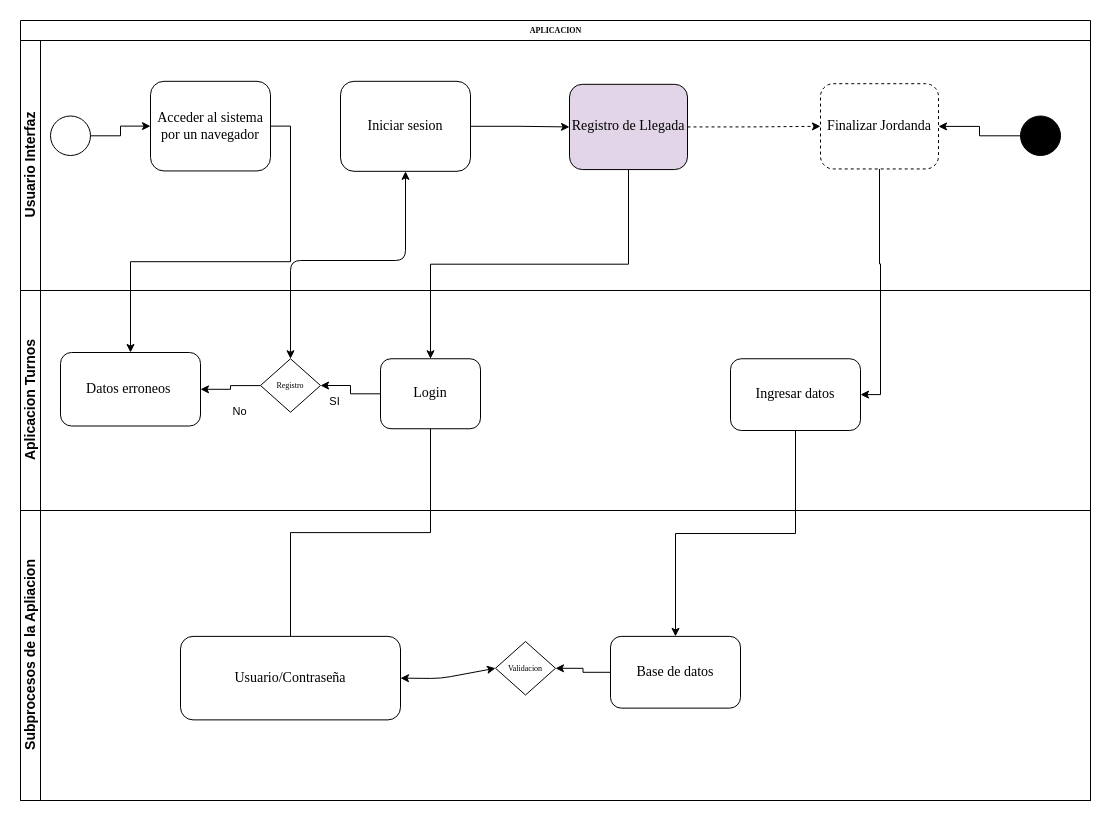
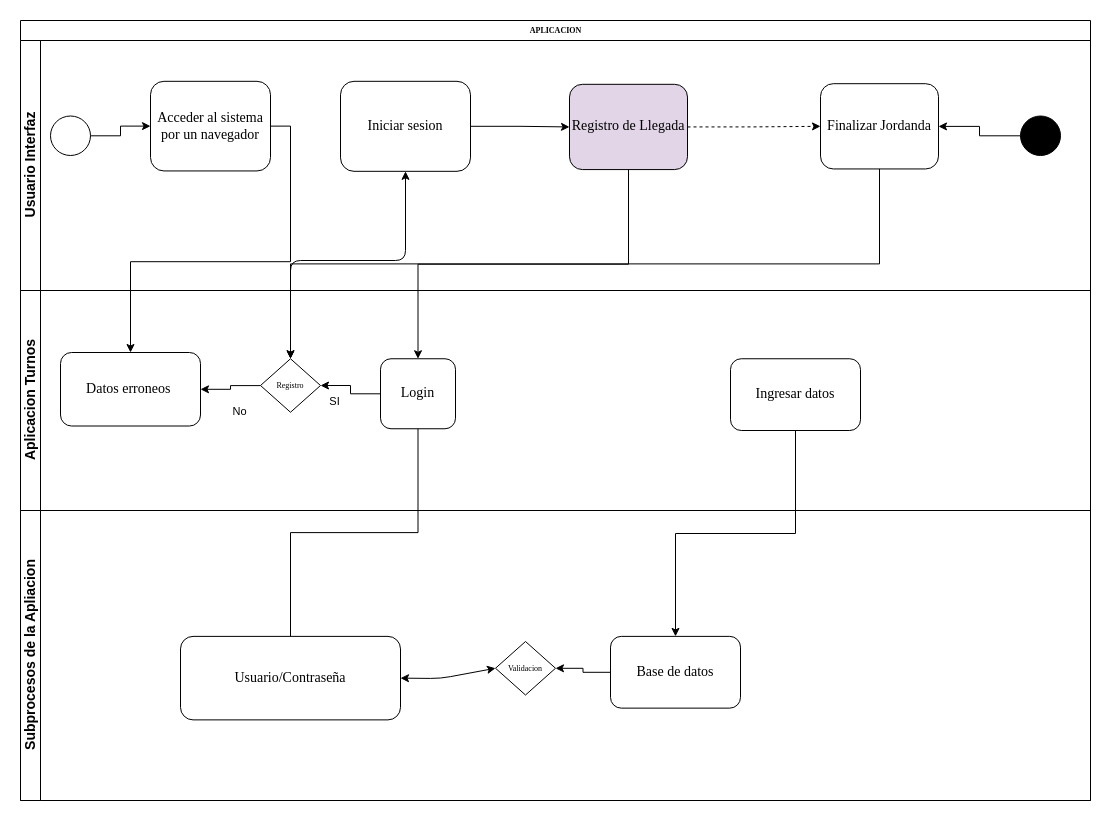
  <mxCell id="0" />
  <mxCell id="1" parent="0" />
  <mxCell id="2" value="No" style="edgeLabel;html=1;align=center;verticalAlign=middle;resizable=0;points=[];" vertex="1" connectable="0" parent="1"><mxGeometry x="179.995" y="371.75" as="geometry"><mxPoint x="59" y="39" as="offset" /></mxGeometry></mxCell>
  <mxCell id="3" value="APLICACION" style="swimlane;html=1;childLayout=stackLayout;horizontal=1;startSize=20;horizontalStack=0;rounded=0;shadow=0;labelBackgroundColor=none;strokeWidth=1;fontFamily=Verdana;fontSize=8;align=center;" parent="1" vertex="1"><mxGeometry x="20" y="20" width="1070" height="780" as="geometry"><mxRectangle x="180" y="70" width="50" height="40" as="alternateBounds" /></mxGeometry></mxCell>
  <mxCell id="4" value="&lt;font style=&quot;font-size: 14px&quot;&gt;Usuario Interfaz&lt;/font&gt;" style="swimlane;html=1;startSize=20;horizontal=0;" parent="3" vertex="1"><mxGeometry y="20" width="1070" height="250" as="geometry"><mxRectangle y="20" width="680" height="20" as="alternateBounds" /></mxGeometry></mxCell>
  <mxCell id="5" value="&lt;font style=&quot;font-size: 14px&quot;&gt;Registro de Llegada&lt;/font&gt;" style="rounded=1;whiteSpace=wrap;html=1;shadow=0;labelBackgroundColor=none;strokeWidth=1;fontFamily=Verdana;fontSize=8;align=center;fillColor=#e1d5e7;" vertex="1" parent="4"><mxGeometry x="549" y="43.82" width="118" height="85.25" as="geometry" /></mxCell>
  <mxCell id="6" value="&lt;font style=&quot;font-size: 14px&quot;&gt;Acceder al sistema por un navegador&lt;/font&gt;" style="rounded=1;whiteSpace=wrap;html=1;shadow=0;labelBackgroundColor=none;strokeWidth=1;fontFamily=Verdana;fontSize=8;align=center;" parent="4" vertex="1"><mxGeometry x="130" y="40.82" width="120" height="89.62" as="geometry" /></mxCell>
- <mxCell id="7" value="&lt;font style=&quot;font-size: 14px&quot;&gt;Finalizar Jordanda&lt;/font&gt;" style="rounded=1;whiteSpace=wrap;html=1;shadow=0;labelBackgroundColor=none;strokeWidth=1;fontFamily=Verdana;fontSize=8;align=center;dashed=1;" vertex="1" parent="4"><mxGeometry x="800" y="43.2" width="118" height="85.25" as="geometry" /></mxCell>
+ <mxCell id="7" value="&lt;font style=&quot;font-size: 14px&quot;&gt;Finalizar Jordanda&lt;/font&gt;" style="rounded=1;whiteSpace=wrap;html=1;shadow=0;labelBackgroundColor=none;strokeWidth=1;fontFamily=Verdana;fontSize=8;align=center;" vertex="1" parent="4"><mxGeometry x="800" y="43.2" width="118" height="85.25" as="geometry" /></mxCell>
  <mxCell id="8" style="edgeStyle=orthogonalEdgeStyle;rounded=0;orthogonalLoop=1;jettySize=auto;html=1;" edge="1" parent="4" source="9" target="7"><mxGeometry relative="1" as="geometry" /></mxCell>
  <mxCell id="9" value="" style="ellipse;whiteSpace=wrap;html=1;rounded=0;shadow=0;labelBackgroundColor=none;strokeWidth=1;fontFamily=Verdana;fontSize=8;align=center;fillColor=#000000;" vertex="1" parent="4"><mxGeometry x="1000" y="75.5" width="40" height="39.5" as="geometry" /></mxCell>
  <mxCell id="10" value="" style="ellipse;whiteSpace=wrap;html=1;rounded=0;shadow=0;labelBackgroundColor=none;strokeWidth=1;fontFamily=Verdana;fontSize=8;align=center;" parent="4" vertex="1"><mxGeometry x="30" y="75.5" width="40" height="39.5" as="geometry" /></mxCell>
  <mxCell id="11" style="edgeStyle=orthogonalEdgeStyle;rounded=0;orthogonalLoop=1;jettySize=auto;html=1;entryX=0;entryY=0.5;entryDx=0;entryDy=0;" edge="1" parent="4" source="10" target="6"><mxGeometry relative="1" as="geometry"><mxPoint x="80" y="75.5" as="targetPoint" /></mxGeometry></mxCell>
  <mxCell id="12" style="edgeStyle=orthogonalEdgeStyle;rounded=0;orthogonalLoop=1;jettySize=auto;html=1;exitX=1;exitY=0.5;exitDx=0;exitDy=0;" edge="1" parent="4" source="6" target="19"><mxGeometry relative="1" as="geometry"><mxPoint x="220" y="76" as="targetPoint" /></mxGeometry></mxCell>
  <mxCell id="13" style="edgeStyle=orthogonalEdgeStyle;rounded=0;orthogonalLoop=1;jettySize=auto;html=1;entryX=0;entryY=0.5;entryDx=0;entryDy=0;" edge="1" parent="4" source="14" target="5"><mxGeometry relative="1" as="geometry" /></mxCell>
  <mxCell id="14" value="&lt;font style=&quot;font-size: 14px&quot;&gt;Iniciar sesion&lt;/font&gt;" style="rounded=1;whiteSpace=wrap;html=1;shadow=0;labelBackgroundColor=none;strokeWidth=1;fontFamily=Verdana;fontSize=8;align=center;" vertex="1" parent="4"><mxGeometry x="320" y="40.82" width="130" height="90" as="geometry" /></mxCell>
  <mxCell id="15" style="edgeStyle=orthogonalEdgeStyle;rounded=0;orthogonalLoop=1;jettySize=auto;html=1;exitX=1;exitY=0.5;exitDx=0;exitDy=0;entryX=0;entryY=0.5;entryDx=0;entryDy=0;dashed=1;" edge="1" parent="4" source="5" target="7"><mxGeometry relative="1" as="geometry"><mxPoint x="700" y="85.706" as="targetPoint" /></mxGeometry></mxCell>
  <mxCell id="16" value="&lt;font style=&quot;font-size: 14px&quot;&gt;Aplicacion Turnos&lt;/font&gt;" style="swimlane;html=1;startSize=20;horizontal=0;" parent="3" vertex="1"><mxGeometry y="270" width="1070" height="220" as="geometry" /></mxCell>
  <mxCell id="17" style="edgeStyle=orthogonalEdgeStyle;rounded=0;orthogonalLoop=1;jettySize=auto;html=1;" edge="1" parent="16" source="22" target="19"><mxGeometry relative="1" as="geometry" /></mxCell>
  <mxCell id="18" style="edgeStyle=orthogonalEdgeStyle;rounded=0;orthogonalLoop=1;jettySize=auto;html=1;entryX=1;entryY=0.5;entryDx=0;entryDy=0;entryPerimeter=0;" edge="1" parent="16" source="20" target="22"><mxGeometry relative="1" as="geometry" /></mxCell>
  <mxCell id="19" value="&lt;span style=&quot;font-size: 14px&quot;&gt;Datos erroneos&amp;nbsp;&lt;br&gt;&lt;/span&gt;" style="rounded=1;whiteSpace=wrap;html=1;shadow=0;labelBackgroundColor=none;strokeWidth=1;fontFamily=Verdana;fontSize=8;align=center;" parent="16" vertex="1"><mxGeometry x="40" y="62" width="140" height="73.5" as="geometry" /></mxCell>
- <mxCell id="20" value="&lt;font style=&quot;font-size: 14px&quot;&gt;Login&lt;/font&gt;" style="rounded=1;whiteSpace=wrap;html=1;shadow=0;labelBackgroundColor=none;strokeWidth=1;fontFamily=Verdana;fontSize=8;align=center;" vertex="1" parent="16"><mxGeometry x="360" y="68.25" width="100" height="70" as="geometry" /></mxCell>
+ <mxCell id="20" value="&lt;font style=&quot;font-size: 14px&quot;&gt;Login&lt;/font&gt;" style="rounded=1;whiteSpace=wrap;html=1;shadow=0;labelBackgroundColor=none;strokeWidth=1;fontFamily=Verdana;fontSize=8;align=center;" vertex="1" parent="16"><mxGeometry x="360" y="68.25" width="75" height="70" as="geometry" /></mxCell>
  <mxCell id="21" value="SI" style="edgeLabel;html=1;align=center;verticalAlign=middle;resizable=0;points=[];" vertex="1" connectable="0" parent="16"><mxGeometry x="254.995" y="71.75" as="geometry"><mxPoint x="59" y="39" as="offset" /></mxGeometry></mxCell>
  <mxCell id="22" value="Registro" style="strokeWidth=1;html=1;shape=mxgraph.flowchart.decision;whiteSpace=wrap;rounded=1;shadow=0;labelBackgroundColor=none;fontFamily=Verdana;fontSize=8;align=center;" parent="16" vertex="1"><mxGeometry x="240" y="68.25" width="60" height="53.5" as="geometry" /></mxCell>
  <mxCell id="23" value="&lt;font style=&quot;font-size: 14px&quot;&gt;Ingresar datos&lt;/font&gt;" style="rounded=1;whiteSpace=wrap;html=1;shadow=0;labelBackgroundColor=none;strokeWidth=1;fontFamily=Verdana;fontSize=8;align=center;" vertex="1" parent="16"><mxGeometry x="710" y="68.25" width="130" height="71.75" as="geometry" /></mxCell>
  <mxCell id="24" style="edgeStyle=orthogonalEdgeStyle;rounded=0;orthogonalLoop=1;jettySize=auto;html=1;exitX=0.5;exitY=1;exitDx=0;exitDy=0;" edge="1" parent="3" source="5" target="20"><mxGeometry relative="1" as="geometry" /></mxCell>
- <mxCell id="25" style="edgeStyle=orthogonalEdgeStyle;rounded=0;orthogonalLoop=1;jettySize=auto;html=1;entryX=1;entryY=0.5;entryDx=0;entryDy=0;exitX=0.5;exitY=1;exitDx=0;exitDy=0;" edge="1" parent="3" source="7" target="23"><mxGeometry relative="1" as="geometry" /></mxCell>
+ <mxCell id="25" style="edgeStyle=orthogonalEdgeStyle;rounded=0;orthogonalLoop=1;jettySize=auto;html=1;exitX=0.5;exitY=1;exitDx=0;exitDy=0;" edge="1" parent="3" source="7" target="22"><mxGeometry relative="1" as="geometry" /></mxCell>
  <mxCell id="26" style="edgeStyle=orthogonalEdgeStyle;rounded=0;orthogonalLoop=1;jettySize=auto;html=1;endArrow=none;" edge="1" parent="3" source="34" target="20"><mxGeometry relative="1" as="geometry"><mxPoint x="320" y="410" as="targetPoint" /></mxGeometry></mxCell>
  <mxCell id="27" value="" style="endArrow=classic;startArrow=classic;html=1;exitX=0.5;exitY=0;exitDx=0;exitDy=0;exitPerimeter=0;entryX=0.5;entryY=1;entryDx=0;entryDy=0;" edge="1" parent="3" source="22" target="14"><mxGeometry width="50" height="50" relative="1" as="geometry"><mxPoint x="310" y="330" as="sourcePoint" /><mxPoint x="370" y="290" as="targetPoint" /><Array as="points"><mxPoint x="270" y="240" /><mxPoint x="385" y="240" /></Array></mxGeometry></mxCell>
  <mxCell id="28" style="edgeStyle=orthogonalEdgeStyle;rounded=0;orthogonalLoop=1;jettySize=auto;html=1;" edge="1" parent="3" source="23" target="31"><mxGeometry relative="1" as="geometry" /></mxCell>
  <mxCell id="29" value="&lt;font style=&quot;font-size: 14px&quot;&gt;Subprocesos de la Apliacion&lt;br&gt;&lt;/font&gt;" style="swimlane;html=1;startSize=20;horizontal=0;" parent="3" vertex="1"><mxGeometry y="490" width="1070" height="290" as="geometry" /></mxCell>
  <mxCell id="30" value="" style="endArrow=classic;startArrow=classic;html=1;exitX=1;exitY=0.5;exitDx=0;exitDy=0;entryX=0;entryY=0.5;entryDx=0;entryDy=0;entryPerimeter=0;" edge="1" parent="29" source="34" target="33"><mxGeometry width="50" height="50" relative="1" as="geometry"><mxPoint x="475" y="197.63" as="sourcePoint" /><mxPoint x="590" y="10.2" as="targetPoint" /><Array as="points"><mxPoint x="420" y="168" /></Array></mxGeometry></mxCell>
  <mxCell id="31" value="&lt;font style=&quot;font-size: 14px&quot;&gt;Base de datos&lt;/font&gt;" style="rounded=1;whiteSpace=wrap;html=1;shadow=0;labelBackgroundColor=none;strokeWidth=1;fontFamily=Verdana;fontSize=8;align=center;" vertex="1" parent="29"><mxGeometry x="590" y="125.88" width="130" height="71.75" as="geometry" /></mxCell>
  <mxCell id="32" style="edgeStyle=orthogonalEdgeStyle;rounded=0;orthogonalLoop=1;jettySize=auto;html=1;" edge="1" parent="29" source="31" target="33"><mxGeometry relative="1" as="geometry" /></mxCell>
  <mxCell id="33" value="Validacion" style="strokeWidth=1;html=1;shape=mxgraph.flowchart.decision;whiteSpace=wrap;rounded=1;shadow=0;labelBackgroundColor=none;fontFamily=Verdana;fontSize=8;align=center;" vertex="1" parent="29"><mxGeometry x="475" y="131" width="60" height="53.5" as="geometry" /></mxCell>
  <mxCell id="34" value="&lt;font style=&quot;font-size: 14px&quot;&gt;Usuario/Contraseña&lt;/font&gt;" style="rounded=1;whiteSpace=wrap;html=1;shadow=0;labelBackgroundColor=none;strokeWidth=1;fontFamily=Verdana;fontSize=8;align=center;" parent="29" vertex="1"><mxGeometry x="160" y="125.88" width="220" height="83.5" as="geometry" /></mxCell>
